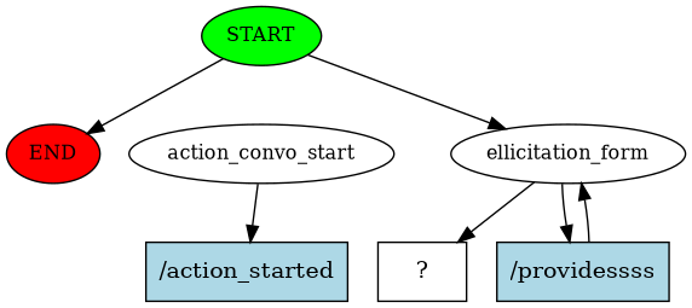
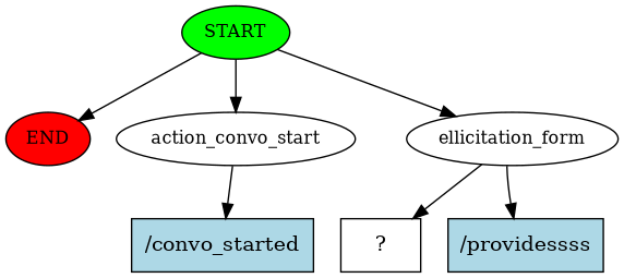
  digraph {
    node [fontsize=12 style=filled]
    n1 [fillcolor=green label=START]
    n2 [fillcolor=red label=END]
    n3 [label=action_convo_start style=""]
    n4 [label=ellicitation_form style=""]
-   n5 [fillcolor=lightblue label="/action_started" shape=rect fontsize=""]
+   n5 [fillcolor=lightblue label="/convo_started" shape=rect fontsize=""]
    n6 [label="  ?  " shape=rect fontsize="" style=""]
    n7 [fillcolor=lightblue label="/providessss" shape=rect fontsize=""]
    n1 -> n2
+   n1 -> n3
    n1 -> n4
    n3 -> n5
    n4 -> n6
    n4 -> n7
-   n7 -> n4
  }
